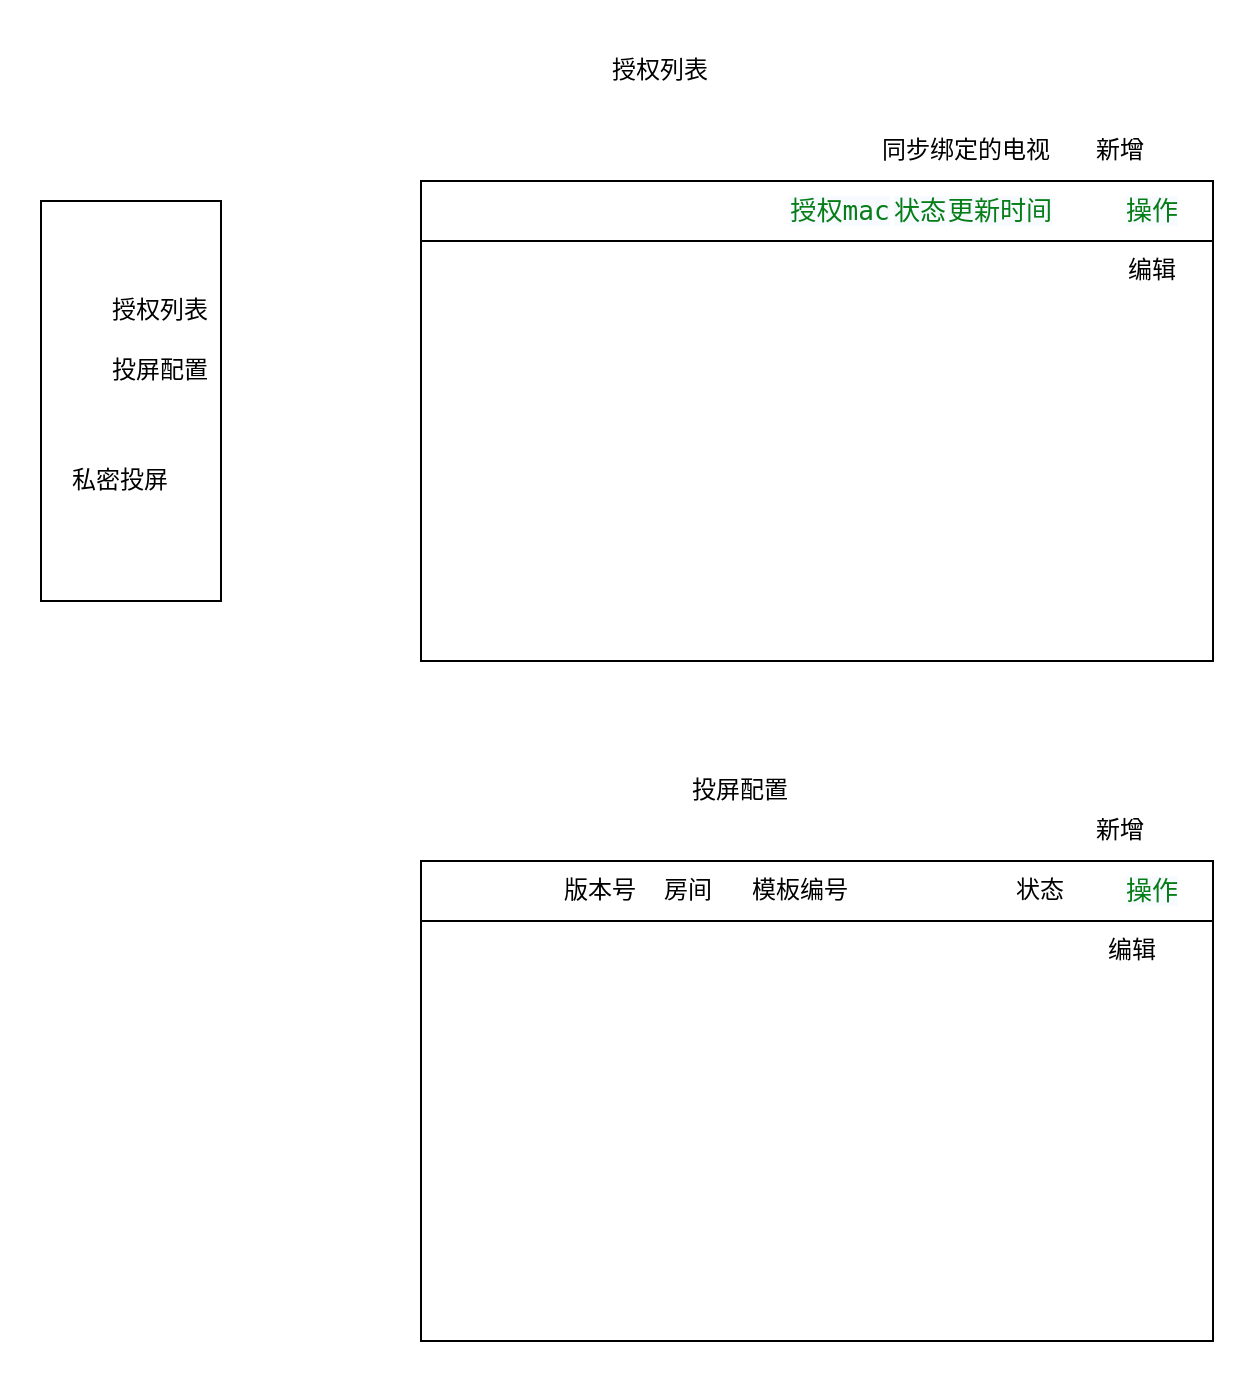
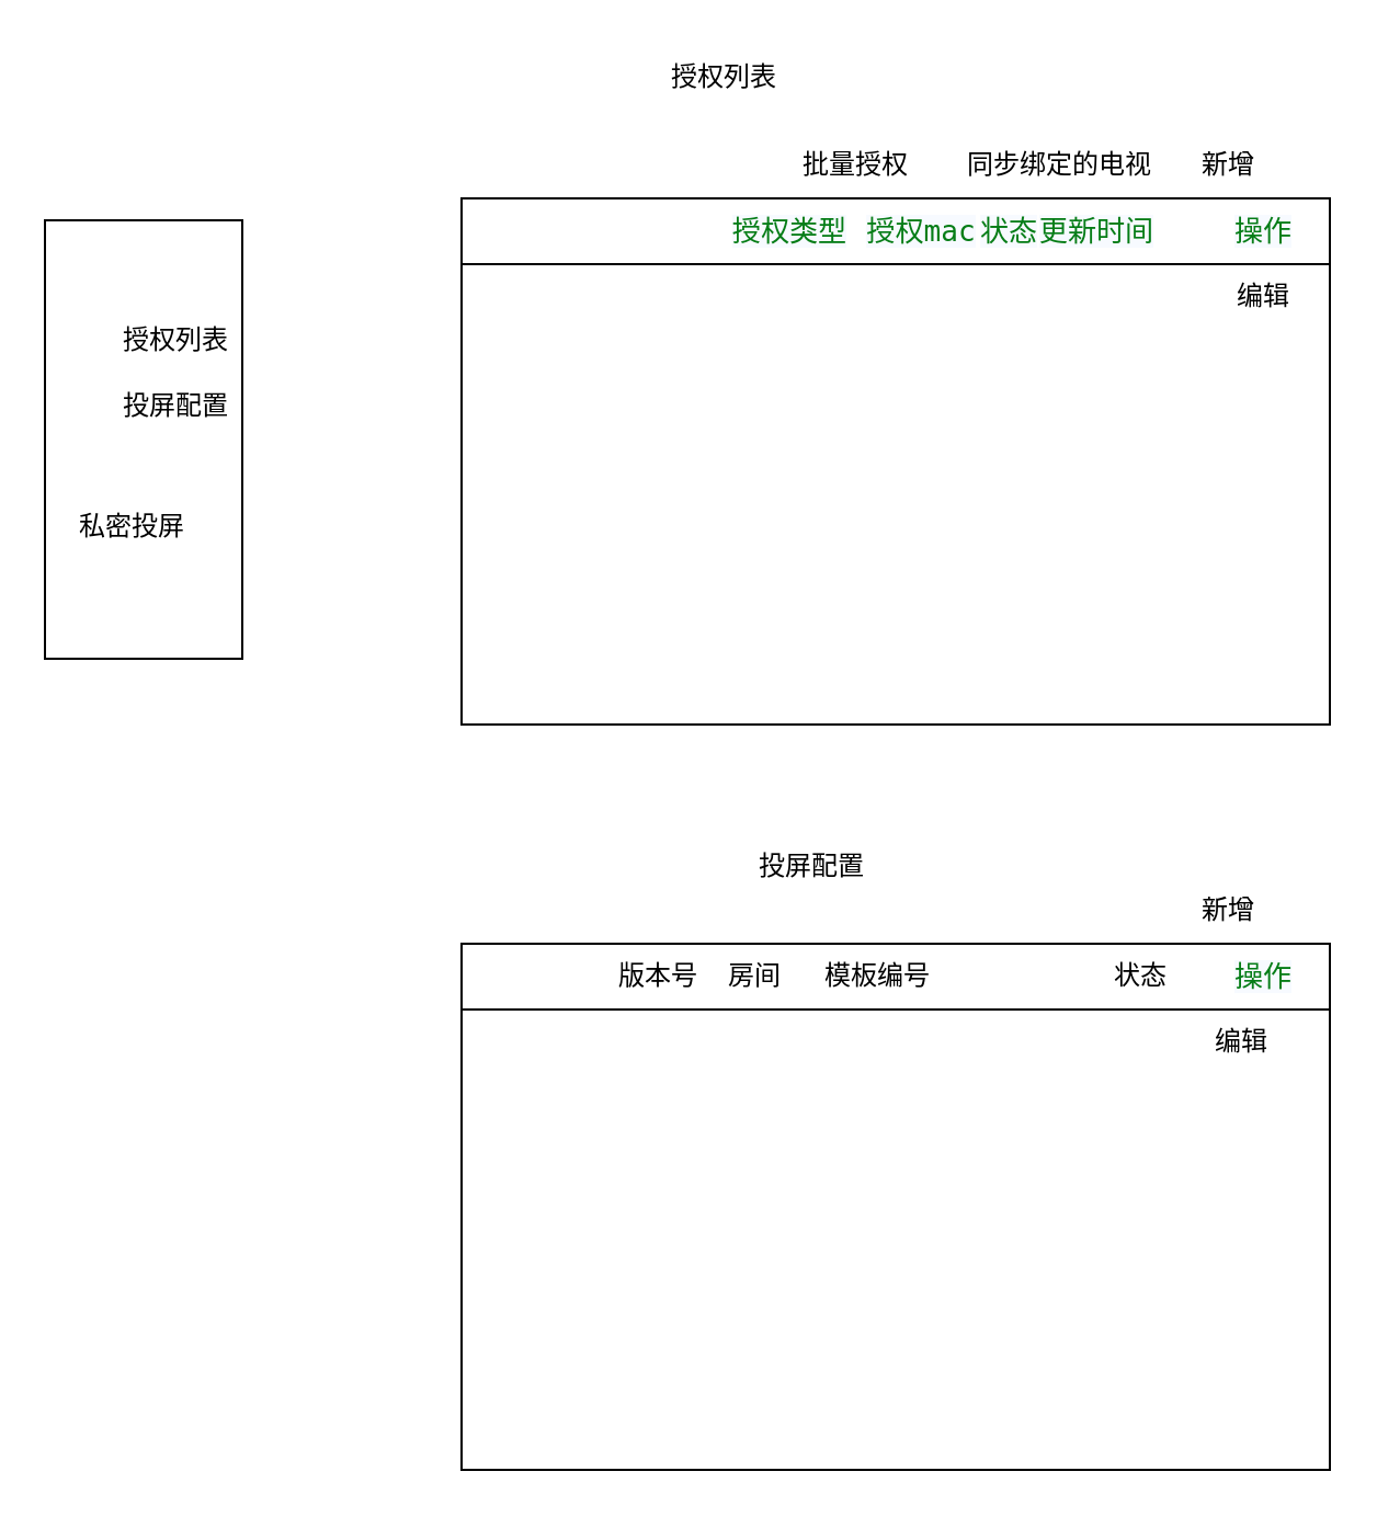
  <mxCell id="0" />
  <mxCell id="1" parent="0" />
  <mxCell id="2" value="" style="rounded=0;whiteSpace=wrap;html=1;" vertex="1" parent="1"><mxGeometry x="20" y="100" width="90" height="200" as="geometry" /></mxCell>
  <mxCell id="3" value="私密投屏" style="text;html=1;align=center;verticalAlign=middle;whiteSpace=wrap;rounded=0;" vertex="1" parent="1"><mxGeometry x="30" y="225" width="60" height="30" as="geometry" /></mxCell>
  <mxCell id="4" value="授权列表" style="text;html=1;align=center;verticalAlign=middle;whiteSpace=wrap;rounded=0;" vertex="1" parent="1"><mxGeometry x="50" y="140" width="60" height="30" as="geometry" /></mxCell>
  <mxCell id="5" value="投屏配置" style="text;html=1;align=center;verticalAlign=middle;whiteSpace=wrap;rounded=0;" vertex="1" parent="1"><mxGeometry x="50" y="170" width="60" height="30" as="geometry" /></mxCell>
  <mxCell id="6" value="" style="rounded=0;whiteSpace=wrap;html=1;" vertex="1" parent="1"><mxGeometry x="210" y="90" width="396" height="240" as="geometry" /></mxCell>
  <mxCell id="7" value="授权列表" style="text;html=1;align=center;verticalAlign=middle;whiteSpace=wrap;rounded=0;" vertex="1" parent="1"><mxGeometry x="300" y="20" width="60" height="30" as="geometry" /></mxCell>
  <mxCell id="8" value="" style="rounded=0;whiteSpace=wrap;html=1;" vertex="1" parent="1"><mxGeometry x="210" y="90" width="396" height="30" as="geometry" /></mxCell>
+ <mxCell id="9" value="&lt;pre style=&quot;background-color: rgb(255, 255, 255); color: rgb(8, 8, 8); font-family: 宋体, monospace; font-size: 9.8pt;&quot;&gt;&lt;pre style=&quot;font-family: 宋体, monospace; font-size: 9.8pt;&quot;&gt;&lt;span style=&quot;color:#067d17;background-color:#f7faff;&quot;&gt;授权类型&lt;/span&gt;&lt;/pre&gt;&lt;/pre&gt;" style="text;html=1;align=center;verticalAlign=middle;whiteSpace=wrap;rounded=0;" vertex="1" parent="1"><mxGeometry x="330" y="90" width="60" height="30" as="geometry" /></mxCell>
  <mxCell id="10" value="&lt;pre style=&quot;background-color: rgb(255, 255, 255); color: rgb(8, 8, 8); font-family: 宋体, monospace; font-size: 9.8pt;&quot;&gt;&lt;pre style=&quot;font-family: 宋体, monospace; font-size: 9.8pt;&quot;&gt;&lt;span style=&quot;color:#067d17;background-color:#f7faff;&quot;&gt;授权mac&lt;/span&gt;&lt;/pre&gt;&lt;/pre&gt;" style="text;html=1;align=center;verticalAlign=middle;whiteSpace=wrap;rounded=0;" vertex="1" parent="1"><mxGeometry x="390" y="90" width="60" height="30" as="geometry" /></mxCell>
  <mxCell id="11" value="&lt;pre style=&quot;font-family: 宋体, monospace; font-size: 9.8pt; background-color: rgb(255, 255, 255); color: rgb(8, 8, 8);&quot;&gt;&lt;pre style=&quot;font-family: 宋体, monospace; font-size: 9.8pt;&quot;&gt;&lt;font color=&quot;#067d17&quot;&gt;&lt;span style=&quot;background-color: rgb(247, 250, 255);&quot;&gt;状态&lt;/span&gt;&lt;/font&gt;&lt;/pre&gt;&lt;/pre&gt;" style="text;html=1;align=center;verticalAlign=middle;whiteSpace=wrap;rounded=0;" vertex="1" parent="1"><mxGeometry x="430" y="90" width="60" height="30" as="geometry" /></mxCell>
  <mxCell id="12" value="&lt;pre style=&quot;font-family: 宋体, monospace; font-size: 9.8pt; background-color: rgb(255, 255, 255); color: rgb(8, 8, 8);&quot;&gt;&lt;pre style=&quot;font-family: 宋体, monospace; font-size: 9.8pt;&quot;&gt;&lt;font color=&quot;#067d17&quot;&gt;&lt;span style=&quot;background-color: rgb(247, 250, 255);&quot;&gt;操作&lt;/span&gt;&lt;/font&gt;&lt;/pre&gt;&lt;/pre&gt;" style="text;html=1;align=center;verticalAlign=middle;whiteSpace=wrap;rounded=0;" vertex="1" parent="1"><mxGeometry x="546" y="90" width="60" height="30" as="geometry" /></mxCell>
  <mxCell id="13" value="新增" style="text;html=1;align=center;verticalAlign=middle;whiteSpace=wrap;rounded=0;" vertex="1" parent="1"><mxGeometry x="530" y="60" width="60" height="30" as="geometry" /></mxCell>
  <mxCell id="14" value="同步绑定的电视" style="text;html=1;align=center;verticalAlign=middle;whiteSpace=wrap;rounded=0;" vertex="1" parent="1"><mxGeometry x="430" y="60" width="106" height="30" as="geometry" /></mxCell>
  <mxCell id="15" value="编辑" style="text;html=1;align=center;verticalAlign=middle;whiteSpace=wrap;rounded=0;" vertex="1" parent="1"><mxGeometry x="546" y="120" width="60" height="30" as="geometry" /></mxCell>
  <mxCell id="16" value="" style="rounded=0;whiteSpace=wrap;html=1;" vertex="1" parent="1"><mxGeometry x="210" y="430" width="396" height="240" as="geometry" /></mxCell>
  <mxCell id="17" value="投屏配置" style="text;html=1;align=center;verticalAlign=middle;whiteSpace=wrap;rounded=0;" vertex="1" parent="1"><mxGeometry x="340" y="380" width="60" height="30" as="geometry" /></mxCell>
  <mxCell id="18" value="" style="rounded=0;whiteSpace=wrap;html=1;" vertex="1" parent="1"><mxGeometry x="210" y="430" width="396" height="30" as="geometry" /></mxCell>
  <mxCell id="19" value="&lt;pre style=&quot;font-family: 宋体, monospace; font-size: 9.8pt; background-color: rgb(255, 255, 255); color: rgb(8, 8, 8);&quot;&gt;&lt;pre style=&quot;font-family: 宋体, monospace; font-size: 9.8pt;&quot;&gt;&lt;font color=&quot;#067d17&quot;&gt;&lt;span style=&quot;background-color: rgb(247, 250, 255);&quot;&gt;操作&lt;/span&gt;&lt;/font&gt;&lt;/pre&gt;&lt;/pre&gt;" style="text;html=1;align=center;verticalAlign=middle;whiteSpace=wrap;rounded=0;" vertex="1" parent="1"><mxGeometry x="546" y="430" width="60" height="30" as="geometry" /></mxCell>
  <mxCell id="20" value="编辑" style="text;html=1;align=center;verticalAlign=middle;whiteSpace=wrap;rounded=0;" vertex="1" parent="1"><mxGeometry x="536" y="460" width="60" height="30" as="geometry" /></mxCell>
  <mxCell id="21" value="新增" style="text;html=1;align=center;verticalAlign=middle;whiteSpace=wrap;rounded=0;" vertex="1" parent="1"><mxGeometry x="530" y="400" width="60" height="30" as="geometry" /></mxCell>
  <mxCell id="22" value="版本号" style="text;html=1;align=center;verticalAlign=middle;whiteSpace=wrap;rounded=0;" vertex="1" parent="1"><mxGeometry x="270" y="430" width="60" height="30" as="geometry" /></mxCell>
  <mxCell id="23" value="房间" style="text;html=1;align=center;verticalAlign=middle;whiteSpace=wrap;rounded=0;" vertex="1" parent="1"><mxGeometry x="314" y="430" width="60" height="30" as="geometry" /></mxCell>
  <mxCell id="24" value="模板编号" style="text;html=1;align=center;verticalAlign=middle;whiteSpace=wrap;rounded=0;" vertex="1" parent="1"><mxGeometry x="370" y="430" width="60" height="30" as="geometry" /></mxCell>
  <mxCell id="25" value="状态" style="text;html=1;align=center;verticalAlign=middle;whiteSpace=wrap;rounded=0;" vertex="1" parent="1"><mxGeometry x="490" y="430" width="60" height="30" as="geometry" /></mxCell>
+ <mxCell id="26" value="批量授权" style="text;html=1;align=center;verticalAlign=middle;whiteSpace=wrap;rounded=0;" vertex="1" parent="1"><mxGeometry x="360" y="60" width="60" height="30" as="geometry" /></mxCell>
  <mxCell id="27" value="&lt;pre style=&quot;font-family: 宋体, monospace; font-size: 9.8pt; background-color: rgb(255, 255, 255); color: rgb(8, 8, 8);&quot;&gt;&lt;pre style=&quot;font-family: 宋体, monospace; font-size: 9.8pt;&quot;&gt;&lt;font color=&quot;#067d17&quot;&gt;&lt;span style=&quot;background-color: rgb(247, 250, 255);&quot;&gt;更新时间&lt;/span&gt;&lt;/font&gt;&lt;/pre&gt;&lt;/pre&gt;" style="text;html=1;align=center;verticalAlign=middle;whiteSpace=wrap;rounded=0;" vertex="1" parent="1"><mxGeometry x="470" y="90" width="60" height="30" as="geometry" /></mxCell>
